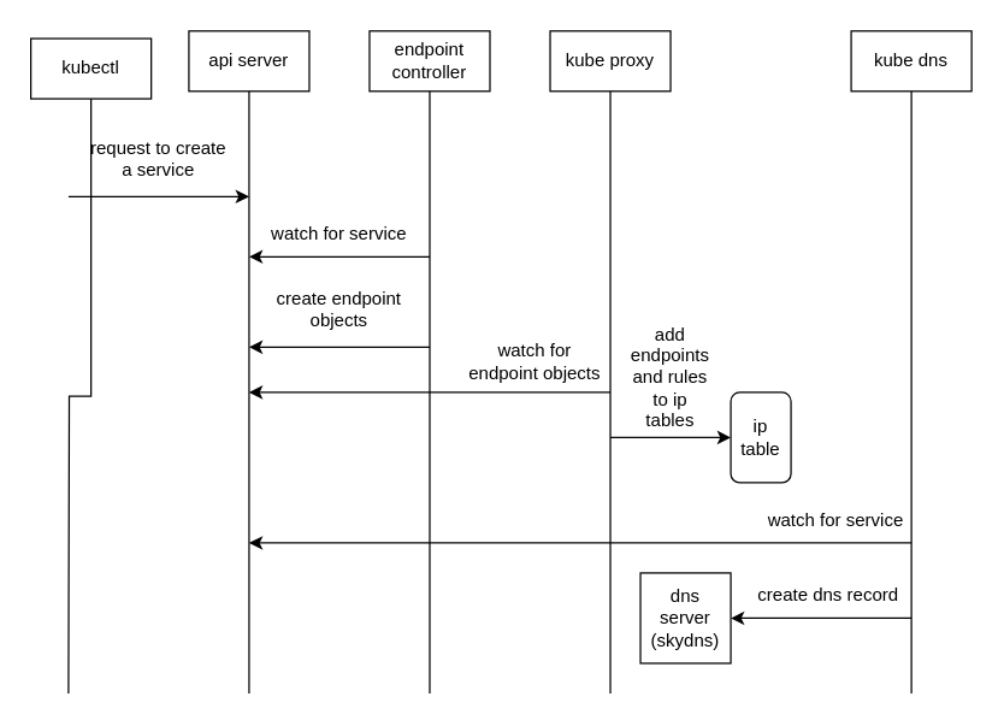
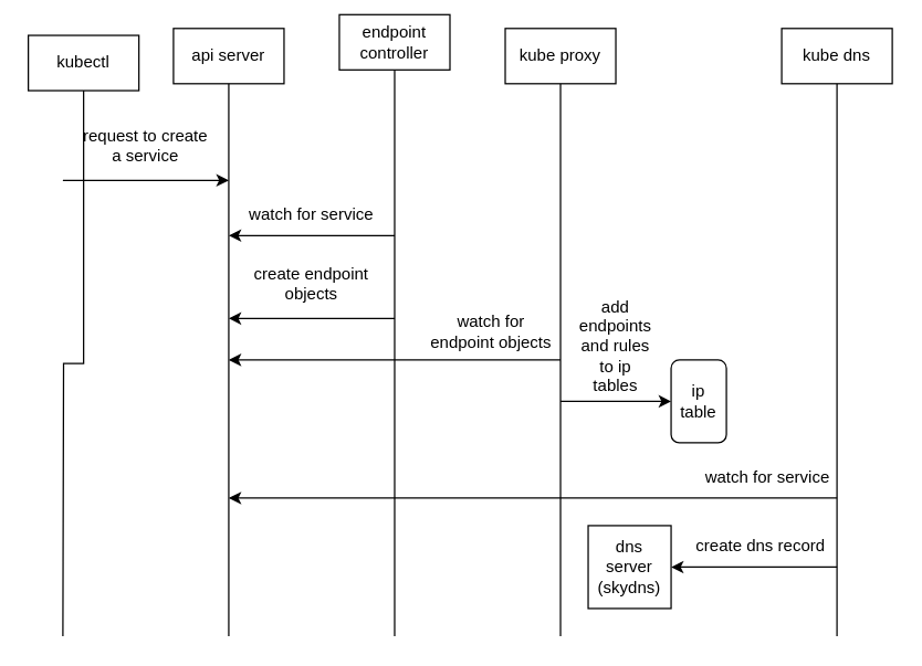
  <mxCell id="0" />
  <mxCell id="1" parent="0" />
  <mxCell id="2" style="edgeStyle=orthogonalEdgeStyle;rounded=0;orthogonalLoop=1;jettySize=auto;html=1;endArrow=none;endFill=0;" edge="1" parent="1" source="3"><mxGeometry relative="1" as="geometry"><mxPoint x="45" y="460" as="targetPoint" /></mxGeometry></mxCell>
  <mxCell id="3" value="kubectl" style="rounded=0;whiteSpace=wrap;html=1;" vertex="1" parent="1"><mxGeometry x="20" y="25" width="80" height="40" as="geometry" /></mxCell>
  <mxCell id="4" style="edgeStyle=orthogonalEdgeStyle;rounded=0;orthogonalLoop=1;jettySize=auto;html=1;endArrow=none;endFill=0;" edge="1" parent="1" source="5"><mxGeometry relative="1" as="geometry"><mxPoint x="165" y="460" as="targetPoint" /></mxGeometry></mxCell>
  <mxCell id="5" value="api server" style="rounded=0;whiteSpace=wrap;html=1;" vertex="1" parent="1"><mxGeometry x="125" y="20" width="80" height="40" as="geometry" /></mxCell>
  <mxCell id="6" style="edgeStyle=orthogonalEdgeStyle;rounded=0;orthogonalLoop=1;jettySize=auto;html=1;endArrow=none;endFill=0;" edge="1" parent="1" source="7"><mxGeometry relative="1" as="geometry"><mxPoint x="285" y="460" as="targetPoint" /></mxGeometry></mxCell>
- <mxCell id="7" value="endpoint controller" style="rounded=0;whiteSpace=wrap;html=1;" vertex="1" parent="1"><mxGeometry x="245" y="20" width="80" height="40" as="geometry" /></mxCell>
+ <mxCell id="7" value="endpoint controller" style="rounded=0;whiteSpace=wrap;html=1;" vertex="1" parent="1"><mxGeometry x="245" y="10" width="80" height="40" as="geometry" /></mxCell>
  <mxCell id="8" style="edgeStyle=orthogonalEdgeStyle;rounded=0;orthogonalLoop=1;jettySize=auto;html=1;endArrow=none;endFill=0;" edge="1" parent="1" source="9"><mxGeometry relative="1" as="geometry"><mxPoint x="405" y="460" as="targetPoint" /></mxGeometry></mxCell>
  <mxCell id="9" value="kube proxy" style="rounded=0;whiteSpace=wrap;html=1;" vertex="1" parent="1"><mxGeometry x="365" y="20" width="80" height="40" as="geometry" /></mxCell>
  <mxCell id="10" style="edgeStyle=orthogonalEdgeStyle;rounded=0;orthogonalLoop=1;jettySize=auto;html=1;endArrow=none;endFill=0;" edge="1" parent="1" source="11"><mxGeometry relative="1" as="geometry"><mxPoint x="605" y="460" as="targetPoint" /></mxGeometry></mxCell>
  <mxCell id="11" value="kube dns" style="rounded=0;whiteSpace=wrap;html=1;" vertex="1" parent="1"><mxGeometry x="565" y="20" width="80" height="40" as="geometry" /></mxCell>
  <mxCell id="12" value="" style="endArrow=classic;html=1;rounded=0;" edge="1" parent="1"><mxGeometry width="50" height="50" relative="1" as="geometry"><mxPoint x="45" y="130" as="sourcePoint" /><mxPoint x="165" y="130" as="targetPoint" /></mxGeometry></mxCell>
  <mxCell id="13" value="request to create a service" style="text;html=1;strokeColor=none;fillColor=none;align=center;verticalAlign=middle;whiteSpace=wrap;rounded=0;" vertex="1" parent="1"><mxGeometry x="55" y="90" width="100" height="30" as="geometry" /></mxCell>
  <mxCell id="14" value="" style="endArrow=classic;html=1;rounded=0;" edge="1" parent="1"><mxGeometry width="50" height="50" relative="1" as="geometry"><mxPoint x="285" y="170" as="sourcePoint" /><mxPoint x="165" y="170" as="targetPoint" /></mxGeometry></mxCell>
  <mxCell id="15" value="watch for service" style="text;html=1;strokeColor=none;fillColor=none;align=center;verticalAlign=middle;whiteSpace=wrap;rounded=0;" vertex="1" parent="1"><mxGeometry x="175" y="140" width="100" height="30" as="geometry" /></mxCell>
  <mxCell id="16" value="" style="endArrow=classic;html=1;rounded=0;" edge="1" parent="1"><mxGeometry width="50" height="50" relative="1" as="geometry"><mxPoint x="285" y="230" as="sourcePoint" /><mxPoint x="165" y="230" as="targetPoint" /></mxGeometry></mxCell>
  <mxCell id="17" value="create endpoint objects" style="text;html=1;strokeColor=none;fillColor=none;align=center;verticalAlign=middle;whiteSpace=wrap;rounded=0;" vertex="1" parent="1"><mxGeometry x="175" y="190" width="100" height="30" as="geometry" /></mxCell>
  <mxCell id="18" value="" style="endArrow=classic;html=1;rounded=0;" edge="1" parent="1"><mxGeometry width="50" height="50" relative="1" as="geometry"><mxPoint x="405" y="260" as="sourcePoint" /><mxPoint x="165" y="260" as="targetPoint" /></mxGeometry></mxCell>
  <mxCell id="19" value="watch for endpoint objects" style="text;html=1;strokeColor=none;fillColor=none;align=center;verticalAlign=middle;whiteSpace=wrap;rounded=0;" vertex="1" parent="1"><mxGeometry x="305" y="220" width="100" height="40" as="geometry" /></mxCell>
  <mxCell id="20" value="" style="endArrow=classic;html=1;rounded=0;entryX=0;entryY=0.5;entryDx=0;entryDy=0;" edge="1" parent="1" target="21"><mxGeometry width="50" height="50" relative="1" as="geometry"><mxPoint x="405" y="290" as="sourcePoint" /><mxPoint x="455" y="290" as="targetPoint" /></mxGeometry></mxCell>
  <mxCell id="21" value="ip&lt;br&gt;table" style="whiteSpace=wrap;html=1;rounded=1;" vertex="1" parent="1"><mxGeometry x="485" y="260" width="40" height="60" as="geometry" /></mxCell>
  <mxCell id="22" value="add&lt;br&gt;endpoints&lt;br&gt;and rules&lt;br&gt;to ip&lt;br&gt;tables" style="text;html=1;strokeColor=none;fillColor=none;align=center;verticalAlign=middle;whiteSpace=wrap;rounded=0;" vertex="1" parent="1"><mxGeometry x="415" y="210" width="60" height="80" as="geometry" /></mxCell>
  <mxCell id="23" value="" style="endArrow=classic;html=1;rounded=0;" edge="1" parent="1"><mxGeometry width="50" height="50" relative="1" as="geometry"><mxPoint x="605" y="360" as="sourcePoint" /><mxPoint x="165" y="360" as="targetPoint" /></mxGeometry></mxCell>
  <mxCell id="24" value="watch for service" style="text;html=1;strokeColor=none;fillColor=none;align=center;verticalAlign=middle;whiteSpace=wrap;rounded=0;" vertex="1" parent="1"><mxGeometry x="505" y="330" width="100" height="30" as="geometry" /></mxCell>
  <mxCell id="25" value="" style="endArrow=classic;html=1;rounded=0;" edge="1" parent="1" target="27"><mxGeometry width="50" height="50" relative="1" as="geometry"><mxPoint x="605" y="410" as="sourcePoint" /><mxPoint x="485" y="410" as="targetPoint" /></mxGeometry></mxCell>
  <mxCell id="26" value="create dns record" style="text;html=1;strokeColor=none;fillColor=none;align=center;verticalAlign=middle;whiteSpace=wrap;rounded=0;" vertex="1" parent="1"><mxGeometry x="495" y="380" width="110" height="30" as="geometry" /></mxCell>
  <mxCell id="27" value="dns&lt;br&gt;server&lt;br&gt;(skydns)" style="rounded=0;whiteSpace=wrap;html=1;" vertex="1" parent="1"><mxGeometry x="425" y="380" width="60" height="60" as="geometry" /></mxCell>
